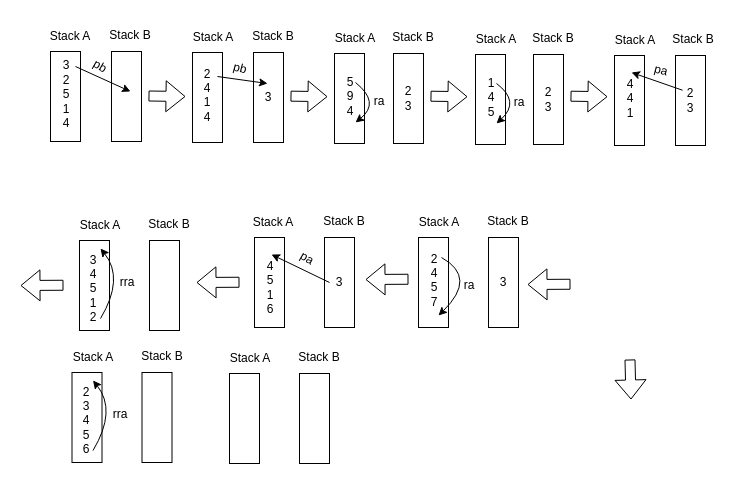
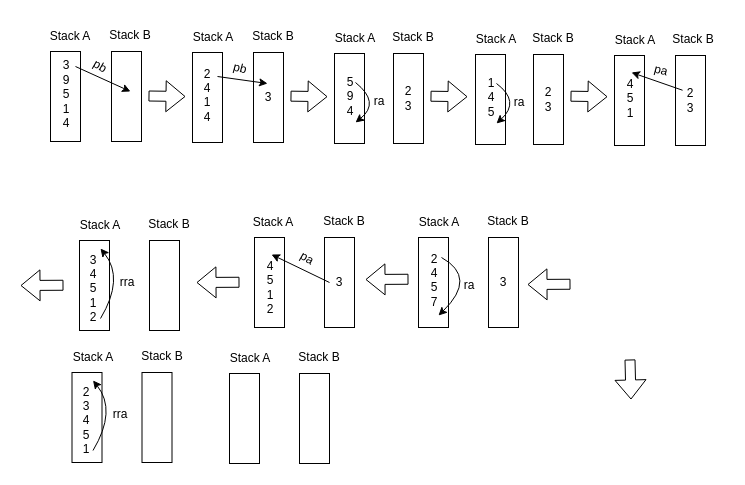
  <mxCell id="0" />
  <mxCell id="1" parent="0" />
  <mxCell id="2" value="" style="rounded=0;whiteSpace=wrap;html=1;" vertex="1" parent="1"><mxGeometry x="50" y="51" width="30" height="90" as="geometry" /></mxCell>
  <mxCell id="3" value="Stack A" style="text;html=1;align=center;verticalAlign=middle;whiteSpace=wrap;rounded=0;" vertex="1" parent="1"><mxGeometry x="40" y="21" width="60" height="30" as="geometry" /></mxCell>
  <mxCell id="4" value="Stack B" style="text;html=1;align=center;verticalAlign=middle;whiteSpace=wrap;rounded=0;" vertex="1" parent="1"><mxGeometry x="100" y="20" width="60" height="30" as="geometry" /></mxCell>
- <mxCell id="5" value="3&lt;div&gt;2&lt;/div&gt;&lt;div&gt;5&lt;/div&gt;&lt;div&gt;1&lt;/div&gt;&lt;div&gt;4&lt;/div&gt;&lt;div&gt;&lt;br&gt;&lt;/div&gt;" style="text;html=1;align=center;verticalAlign=middle;whiteSpace=wrap;rounded=0;" vertex="1" parent="1"><mxGeometry x="51" y="63" width="30" height="76" as="geometry" /></mxCell>
+ <mxCell id="5" value="3&lt;div&gt;9&lt;/div&gt;&lt;div&gt;5&lt;/div&gt;&lt;div&gt;1&lt;/div&gt;&lt;div&gt;4&lt;/div&gt;&lt;div&gt;&lt;br&gt;&lt;/div&gt;" style="text;html=1;align=center;verticalAlign=middle;whiteSpace=wrap;rounded=0;" vertex="1" parent="1"><mxGeometry x="51" y="63" width="30" height="76" as="geometry" /></mxCell>
  <mxCell id="6" value="" style="rounded=0;whiteSpace=wrap;html=1;" vertex="1" parent="1"><mxGeometry x="111" y="51" width="30" height="90" as="geometry" /></mxCell>
  <mxCell id="7" value="" style="shape=flexArrow;endArrow=classic;html=1;rounded=0;" edge="1" parent="1"><mxGeometry width="50" height="50" relative="1" as="geometry"><mxPoint x="148" y="95.5" as="sourcePoint" /><mxPoint x="185" y="96" as="targetPoint" /></mxGeometry></mxCell>
  <mxCell id="8" value="pb" style="text;html=1;align=center;verticalAlign=middle;whiteSpace=wrap;rounded=0;rotation=30;" vertex="1" parent="1"><mxGeometry x="70" y="51" width="60" height="30" as="geometry" /></mxCell>
  <mxCell id="9" value="" style="rounded=0;whiteSpace=wrap;html=1;" vertex="1" parent="1"><mxGeometry x="192" y="52" width="30" height="90" as="geometry" /></mxCell>
  <mxCell id="10" value="Stack A" style="text;html=1;align=center;verticalAlign=middle;whiteSpace=wrap;rounded=0;" vertex="1" parent="1"><mxGeometry x="183" y="22" width="60" height="30" as="geometry" /></mxCell>
  <mxCell id="11" value="Stack B" style="text;html=1;align=center;verticalAlign=middle;whiteSpace=wrap;rounded=0;" vertex="1" parent="1"><mxGeometry x="243" y="21" width="60" height="30" as="geometry" /></mxCell>
  <mxCell id="12" value="&lt;span style=&quot;background-color: transparent; color: light-dark(rgb(0, 0, 0), rgb(255, 255, 255));&quot;&gt;2&lt;/span&gt;&lt;div&gt;4&lt;/div&gt;&lt;div&gt;1&lt;/div&gt;&lt;div&gt;4&lt;/div&gt;&lt;div&gt;&lt;br&gt;&lt;/div&gt;" style="text;html=1;align=center;verticalAlign=middle;whiteSpace=wrap;rounded=0;" vertex="1" parent="1"><mxGeometry x="192" y="64" width="30" height="76" as="geometry" /></mxCell>
  <mxCell id="13" value="" style="rounded=0;whiteSpace=wrap;html=1;" vertex="1" parent="1"><mxGeometry x="253" y="52" width="30" height="90" as="geometry" /></mxCell>
  <mxCell id="14" value="3" style="text;html=1;align=center;verticalAlign=middle;whiteSpace=wrap;rounded=0;" vertex="1" parent="1"><mxGeometry x="258" y="82" width="20" height="30" as="geometry" /></mxCell>
  <mxCell id="15" value="" style="endArrow=classic;html=1;rounded=0;" edge="1" parent="1"><mxGeometry width="50" height="50" relative="1" as="geometry"><mxPoint x="75" y="66" as="sourcePoint" /><mxPoint x="130" y="91" as="targetPoint" /></mxGeometry></mxCell>
  <mxCell id="16" value="" style="endArrow=classic;html=1;rounded=0;entryX=1;entryY=0.75;entryDx=0;entryDy=0;" edge="1" parent="1" target="17"><mxGeometry width="50" height="50" relative="1" as="geometry"><mxPoint x="217" y="76" as="sourcePoint" /><mxPoint x="274.2" y="85.21" as="targetPoint" /></mxGeometry></mxCell>
  <mxCell id="17" value="pb" style="text;html=1;align=center;verticalAlign=middle;whiteSpace=wrap;rounded=0;rotation=15;" vertex="1" parent="1"><mxGeometry x="210" y="53" width="60" height="30" as="geometry" /></mxCell>
  <mxCell id="18" value="" style="rounded=0;whiteSpace=wrap;html=1;" vertex="1" parent="1"><mxGeometry x="334" y="53" width="30" height="90" as="geometry" /></mxCell>
  <mxCell id="19" value="Stack A" style="text;html=1;align=center;verticalAlign=middle;whiteSpace=wrap;rounded=0;" vertex="1" parent="1"><mxGeometry x="325" y="23" width="60" height="30" as="geometry" /></mxCell>
  <mxCell id="20" value="Stack B" style="text;html=1;align=center;verticalAlign=middle;whiteSpace=wrap;rounded=0;" vertex="1" parent="1"><mxGeometry x="383" y="22" width="60" height="30" as="geometry" /></mxCell>
  <mxCell id="21" value="&lt;span style=&quot;background-color: transparent; color: light-dark(rgb(0, 0, 0), rgb(255, 255, 255));&quot;&gt;5&lt;/span&gt;&lt;div&gt;9&lt;/div&gt;&lt;div&gt;4&lt;/div&gt;&lt;div&gt;&lt;br&gt;&lt;/div&gt;" style="text;html=1;align=center;verticalAlign=middle;whiteSpace=wrap;rounded=0;" vertex="1" parent="1"><mxGeometry x="335" y="65" width="30" height="76" as="geometry" /></mxCell>
  <mxCell id="22" value="" style="rounded=0;whiteSpace=wrap;html=1;" vertex="1" parent="1"><mxGeometry x="393" y="53" width="30" height="90" as="geometry" /></mxCell>
  <mxCell id="23" value="2&lt;div&gt;3&lt;/div&gt;" style="text;html=1;align=center;verticalAlign=middle;whiteSpace=wrap;rounded=0;" vertex="1" parent="1"><mxGeometry x="398" y="83" width="20" height="30" as="geometry" /></mxCell>
  <mxCell id="24" value="" style="curved=1;endArrow=classic;html=1;rounded=0;" edge="1" parent="1"><mxGeometry width="50" height="50" relative="1" as="geometry"><mxPoint x="355" y="82" as="sourcePoint" /><mxPoint x="355" y="122" as="targetPoint" /><Array as="points"><mxPoint x="380" y="102" /></Array></mxGeometry></mxCell>
  <mxCell id="25" value="ra" style="text;html=1;align=center;verticalAlign=middle;whiteSpace=wrap;rounded=0;" vertex="1" parent="1"><mxGeometry x="349" y="86" width="60" height="30" as="geometry" /></mxCell>
  <mxCell id="26" value="" style="rounded=0;whiteSpace=wrap;html=1;" vertex="1" parent="1"><mxGeometry x="475" y="54" width="30" height="90" as="geometry" /></mxCell>
  <mxCell id="27" value="Stack A" style="text;html=1;align=center;verticalAlign=middle;whiteSpace=wrap;rounded=0;" vertex="1" parent="1"><mxGeometry x="466" y="24" width="60" height="30" as="geometry" /></mxCell>
  <mxCell id="28" value="Stack B" style="text;html=1;align=center;verticalAlign=middle;whiteSpace=wrap;rounded=0;" vertex="1" parent="1"><mxGeometry x="523" y="23" width="60" height="30" as="geometry" /></mxCell>
  <mxCell id="29" value="&lt;span style=&quot;background-color: transparent; color: light-dark(rgb(0, 0, 0), rgb(255, 255, 255));&quot;&gt;1&lt;/span&gt;&lt;div data-l-s=&quot;14385&quot;&gt;4&lt;/div&gt;&lt;div&gt;5&lt;/div&gt;" style="text;html=1;align=center;verticalAlign=middle;whiteSpace=wrap;rounded=0;" vertex="1" parent="1"><mxGeometry x="476" y="59" width="30" height="76" as="geometry" /></mxCell>
  <mxCell id="30" value="" style="rounded=0;whiteSpace=wrap;html=1;" vertex="1" parent="1"><mxGeometry x="533" y="54" width="30" height="90" as="geometry" /></mxCell>
  <mxCell id="31" value="" style="shape=flexArrow;endArrow=classic;html=1;rounded=0;" edge="1" parent="1"><mxGeometry width="50" height="50" relative="1" as="geometry"><mxPoint x="629.5" y="359" as="sourcePoint" /><mxPoint x="630.5" y="399" as="targetPoint" /></mxGeometry></mxCell>
  <mxCell id="32" value="2&lt;div&gt;3&lt;/div&gt;" style="text;html=1;align=center;verticalAlign=middle;whiteSpace=wrap;rounded=0;" vertex="1" parent="1"><mxGeometry x="538" y="84" width="20" height="30" as="geometry" /></mxCell>
  <mxCell id="33" value="" style="curved=1;endArrow=classic;html=1;rounded=0;" edge="1" parent="1"><mxGeometry width="50" height="50" relative="1" as="geometry"><mxPoint x="496" y="83" as="sourcePoint" /><mxPoint x="496" y="123" as="targetPoint" /><Array as="points"><mxPoint x="520" y="101" /></Array></mxGeometry></mxCell>
  <mxCell id="34" value="ra" style="text;html=1;align=center;verticalAlign=middle;whiteSpace=wrap;rounded=0;" vertex="1" parent="1"><mxGeometry x="489" y="87" width="60" height="30" as="geometry" /></mxCell>
  <mxCell id="35" value="" style="rounded=0;whiteSpace=wrap;html=1;" vertex="1" parent="1"><mxGeometry x="614" y="55" width="30" height="90" as="geometry" /></mxCell>
  <mxCell id="36" value="Stack A" style="text;html=1;align=center;verticalAlign=middle;whiteSpace=wrap;rounded=0;" vertex="1" parent="1"><mxGeometry x="605" y="25" width="60" height="30" as="geometry" /></mxCell>
  <mxCell id="37" value="Stack B" style="text;html=1;align=center;verticalAlign=middle;whiteSpace=wrap;rounded=0;" vertex="1" parent="1"><mxGeometry x="663" y="24" width="60" height="30" as="geometry" /></mxCell>
- <mxCell id="38" value="4&lt;div&gt;4&lt;/div&gt;&lt;div&gt;1&lt;br&gt;&lt;div&gt;&lt;br&gt;&lt;/div&gt;&lt;/div&gt;" style="text;html=1;align=center;verticalAlign=middle;whiteSpace=wrap;rounded=0;" vertex="1" parent="1"><mxGeometry x="615" y="67" width="30" height="76" as="geometry" /></mxCell>
+ <mxCell id="38" value="4&lt;div&gt;5&lt;/div&gt;&lt;div&gt;1&lt;br&gt;&lt;div&gt;&lt;br&gt;&lt;/div&gt;&lt;/div&gt;" style="text;html=1;align=center;verticalAlign=middle;whiteSpace=wrap;rounded=0;" vertex="1" parent="1"><mxGeometry x="615" y="67" width="30" height="76" as="geometry" /></mxCell>
  <mxCell id="39" value="" style="rounded=0;whiteSpace=wrap;html=1;" vertex="1" parent="1"><mxGeometry x="675" y="55" width="30" height="90" as="geometry" /></mxCell>
  <mxCell id="40" value="2&lt;div&gt;3&lt;/div&gt;" style="text;html=1;align=center;verticalAlign=middle;whiteSpace=wrap;rounded=0;" vertex="1" parent="1"><mxGeometry x="680" y="85" width="20" height="30" as="geometry" /></mxCell>
  <mxCell id="41" value="" style="endArrow=classic;html=1;rounded=0;exitX=0.103;exitY=0.158;exitDx=0;exitDy=0;exitPerimeter=0;" edge="1" parent="1" source="40"><mxGeometry width="50" height="50" relative="1" as="geometry"><mxPoint x="693" y="93" as="sourcePoint" /><mxPoint x="631" y="72" as="targetPoint" /></mxGeometry></mxCell>
  <mxCell id="42" value="pa" style="text;html=1;align=center;verticalAlign=middle;whiteSpace=wrap;rounded=0;rotation=15;" vertex="1" parent="1"><mxGeometry x="631" y="55" width="60" height="30" as="geometry" /></mxCell>
  <mxCell id="43" value="" style="rounded=0;whiteSpace=wrap;html=1;" vertex="1" parent="1"><mxGeometry x="418" y="237" width="30" height="90" as="geometry" /></mxCell>
  <mxCell id="44" value="Stack A" style="text;html=1;align=center;verticalAlign=middle;whiteSpace=wrap;rounded=0;" vertex="1" parent="1"><mxGeometry x="409" y="207" width="60" height="30" as="geometry" /></mxCell>
  <mxCell id="45" value="Stack B" style="text;html=1;align=center;verticalAlign=middle;whiteSpace=wrap;rounded=0;" vertex="1" parent="1"><mxGeometry x="478" y="206" width="60" height="30" as="geometry" /></mxCell>
  <mxCell id="46" value="&lt;span style=&quot;background-color: transparent; color: light-dark(rgb(0, 0, 0), rgb(255, 255, 255));&quot;&gt;2&lt;/span&gt;&lt;div&gt;4&lt;/div&gt;&lt;div&gt;5&lt;/div&gt;&lt;div&gt;7&lt;br&gt;&lt;div&gt;&lt;br&gt;&lt;/div&gt;&lt;/div&gt;" style="text;html=1;align=center;verticalAlign=middle;whiteSpace=wrap;rounded=0;" vertex="1" parent="1"><mxGeometry x="419" y="249" width="30" height="76" as="geometry" /></mxCell>
  <mxCell id="47" value="" style="rounded=0;whiteSpace=wrap;html=1;" vertex="1" parent="1"><mxGeometry x="488" y="237" width="30" height="90" as="geometry" /></mxCell>
  <mxCell id="48" value="" style="shape=flexArrow;endArrow=classic;html=1;rounded=0;" edge="1" parent="1"><mxGeometry width="50" height="50" relative="1" as="geometry"><mxPoint x="570" y="283.75" as="sourcePoint" /><mxPoint x="527" y="284" as="targetPoint" /></mxGeometry></mxCell>
  <mxCell id="49" value="&lt;div&gt;3&lt;/div&gt;" style="text;html=1;align=center;verticalAlign=middle;whiteSpace=wrap;rounded=0;" vertex="1" parent="1"><mxGeometry x="493" y="267" width="20" height="30" as="geometry" /></mxCell>
  <mxCell id="50" value="" style="curved=1;endArrow=classic;html=1;rounded=0;entryX=0.533;entryY=0.908;entryDx=0;entryDy=0;entryPerimeter=0;" edge="1" parent="1"><mxGeometry width="50" height="50" relative="1" as="geometry"><mxPoint x="441" y="257" as="sourcePoint" /><mxPoint x="437.99" y="315.008" as="targetPoint" /><Array as="points"><mxPoint x="477" y="277" /></Array></mxGeometry></mxCell>
  <mxCell id="51" value="ra" style="text;html=1;align=center;verticalAlign=middle;whiteSpace=wrap;rounded=0;" vertex="1" parent="1"><mxGeometry x="439" y="270" width="60" height="30" as="geometry" /></mxCell>
  <mxCell id="52" value="" style="rounded=0;whiteSpace=wrap;html=1;" vertex="1" parent="1"><mxGeometry x="254" y="237" width="30" height="90" as="geometry" /></mxCell>
  <mxCell id="53" value="Stack A" style="text;html=1;align=center;verticalAlign=middle;whiteSpace=wrap;rounded=0;" vertex="1" parent="1"><mxGeometry x="243" y="207" width="60" height="30" as="geometry" /></mxCell>
  <mxCell id="54" value="Stack B" style="text;html=1;align=center;verticalAlign=middle;whiteSpace=wrap;rounded=0;" vertex="1" parent="1"><mxGeometry x="314" y="206" width="60" height="30" as="geometry" /></mxCell>
- <mxCell id="55" value="&lt;div&gt;&lt;div&gt;4&lt;/div&gt;&lt;/div&gt;&lt;div&gt;5&lt;/div&gt;&lt;div&gt;1&lt;/div&gt;&lt;div&gt;6&lt;/div&gt;" style="text;html=1;align=center;verticalAlign=middle;whiteSpace=wrap;rounded=0;" vertex="1" parent="1"><mxGeometry x="255" y="249" width="30" height="76" as="geometry" /></mxCell>
+ <mxCell id="55" value="&lt;div&gt;&lt;div&gt;4&lt;/div&gt;&lt;/div&gt;&lt;div&gt;5&lt;/div&gt;&lt;div&gt;1&lt;/div&gt;&lt;div&gt;2&lt;/div&gt;" style="text;html=1;align=center;verticalAlign=middle;whiteSpace=wrap;rounded=0;" vertex="1" parent="1"><mxGeometry x="255" y="249" width="30" height="76" as="geometry" /></mxCell>
  <mxCell id="56" value="" style="rounded=0;whiteSpace=wrap;html=1;" vertex="1" parent="1"><mxGeometry x="324" y="237" width="30" height="90" as="geometry" /></mxCell>
  <mxCell id="57" value="3" style="text;html=1;align=center;verticalAlign=middle;whiteSpace=wrap;rounded=0;" vertex="1" parent="1"><mxGeometry x="329" y="267" width="20" height="30" as="geometry" /></mxCell>
  <mxCell id="58" value="" style="endArrow=classic;html=1;rounded=0;exitX=0;exitY=0.5;exitDx=0;exitDy=0;" edge="1" parent="1" source="57"><mxGeometry width="50" height="50" relative="1" as="geometry"><mxPoint x="333" y="275" as="sourcePoint" /><mxPoint x="271" y="254" as="targetPoint" /></mxGeometry></mxCell>
  <mxCell id="59" value="pa" style="text;html=1;align=center;verticalAlign=middle;whiteSpace=wrap;rounded=0;rotation=30;" vertex="1" parent="1"><mxGeometry x="277" y="243" width="60" height="30" as="geometry" /></mxCell>
  <mxCell id="60" value="" style="shape=flexArrow;endArrow=classic;html=1;rounded=0;" edge="1" parent="1"><mxGeometry width="50" height="50" relative="1" as="geometry"><mxPoint x="239" y="281.75" as="sourcePoint" /><mxPoint x="196" y="282" as="targetPoint" /></mxGeometry></mxCell>
  <mxCell id="61" value="" style="shape=flexArrow;endArrow=classic;html=1;rounded=0;" edge="1" parent="1"><mxGeometry width="50" height="50" relative="1" as="geometry"><mxPoint x="408" y="278.75" as="sourcePoint" /><mxPoint x="365" y="279" as="targetPoint" /></mxGeometry></mxCell>
  <mxCell id="62" value="" style="rounded=0;whiteSpace=wrap;html=1;" vertex="1" parent="1"><mxGeometry x="79" y="240" width="30" height="90" as="geometry" /></mxCell>
  <mxCell id="63" value="Stack A" style="text;html=1;align=center;verticalAlign=middle;whiteSpace=wrap;rounded=0;" vertex="1" parent="1"><mxGeometry x="70" y="210" width="60" height="30" as="geometry" /></mxCell>
  <mxCell id="64" value="Stack B" style="text;html=1;align=center;verticalAlign=middle;whiteSpace=wrap;rounded=0;" vertex="1" parent="1"><mxGeometry x="139" y="209" width="60" height="30" as="geometry" /></mxCell>
  <mxCell id="65" value="&lt;div&gt;&lt;div&gt;3&lt;/div&gt;&lt;/div&gt;&lt;div&gt;4&lt;/div&gt;&lt;div&gt;5&lt;/div&gt;&lt;div&gt;1&lt;/div&gt;&lt;div&gt;2&lt;/div&gt;" style="text;html=1;align=center;verticalAlign=middle;whiteSpace=wrap;rounded=0;" vertex="1" parent="1"><mxGeometry x="78" y="250" width="30" height="76" as="geometry" /></mxCell>
  <mxCell id="66" value="" style="rounded=0;whiteSpace=wrap;html=1;" vertex="1" parent="1"><mxGeometry x="149" y="240" width="30" height="90" as="geometry" /></mxCell>
  <mxCell id="67" value="" style="shape=flexArrow;endArrow=classic;html=1;rounded=0;" edge="1" parent="1"><mxGeometry width="50" height="50" relative="1" as="geometry"><mxPoint x="63" y="284.75" as="sourcePoint" /><mxPoint x="20" y="285" as="targetPoint" /></mxGeometry></mxCell>
  <mxCell id="68" value="" style="curved=1;endArrow=classic;html=1;rounded=0;" edge="1" parent="1"><mxGeometry width="50" height="50" relative="1" as="geometry"><mxPoint x="100" y="318" as="sourcePoint" /><mxPoint x="100" y="248" as="targetPoint" /><Array as="points"><mxPoint x="124" y="278" /></Array></mxGeometry></mxCell>
  <mxCell id="69" value="rra" style="text;html=1;align=center;verticalAlign=middle;whiteSpace=wrap;rounded=0;" vertex="1" parent="1"><mxGeometry x="97" y="267" width="60" height="30" as="geometry" /></mxCell>
  <mxCell id="70" value="" style="rounded=0;whiteSpace=wrap;html=1;" vertex="1" parent="1"><mxGeometry x="71.5" y="372" width="30" height="90" as="geometry" /></mxCell>
  <mxCell id="71" value="Stack A" style="text;html=1;align=center;verticalAlign=middle;whiteSpace=wrap;rounded=0;" vertex="1" parent="1"><mxGeometry x="62.5" y="342" width="60" height="30" as="geometry" /></mxCell>
  <mxCell id="72" value="Stack B" style="text;html=1;align=center;verticalAlign=middle;whiteSpace=wrap;rounded=0;" vertex="1" parent="1"><mxGeometry x="131.5" y="341" width="60" height="30" as="geometry" /></mxCell>
- <mxCell id="73" value="&lt;div&gt;&lt;div data-l-s=&quot;68805&quot;&gt;2&lt;/div&gt;&lt;div data-l-s=&quot;68805&quot;&gt;3&lt;/div&gt;&lt;/div&gt;&lt;div&gt;4&lt;/div&gt;&lt;div&gt;5&lt;/div&gt;&lt;div&gt;6&lt;/div&gt;" style="text;html=1;align=center;verticalAlign=middle;whiteSpace=wrap;rounded=0;" vertex="1" parent="1"><mxGeometry x="70.5" y="382" width="30" height="76" as="geometry" /></mxCell>
+ <mxCell id="73" value="&lt;div&gt;&lt;div data-l-s=&quot;68805&quot;&gt;2&lt;/div&gt;&lt;div data-l-s=&quot;68805&quot;&gt;3&lt;/div&gt;&lt;/div&gt;&lt;div&gt;4&lt;/div&gt;&lt;div&gt;5&lt;/div&gt;&lt;div&gt;1&lt;/div&gt;" style="text;html=1;align=center;verticalAlign=middle;whiteSpace=wrap;rounded=0;" vertex="1" parent="1"><mxGeometry x="70.5" y="382" width="30" height="76" as="geometry" /></mxCell>
  <mxCell id="74" value="" style="rounded=0;whiteSpace=wrap;html=1;" vertex="1" parent="1"><mxGeometry x="141.5" y="372" width="30" height="90" as="geometry" /></mxCell>
  <mxCell id="75" value="" style="curved=1;endArrow=classic;html=1;rounded=0;" edge="1" parent="1"><mxGeometry width="50" height="50" relative="1" as="geometry"><mxPoint x="92.5" y="450" as="sourcePoint" /><mxPoint x="92.5" y="380" as="targetPoint" /><Array as="points"><mxPoint x="116.5" y="410" /></Array></mxGeometry></mxCell>
  <mxCell id="76" value="rra" style="text;html=1;align=center;verticalAlign=middle;whiteSpace=wrap;rounded=0;" vertex="1" parent="1"><mxGeometry x="89.5" y="399" width="60" height="30" as="geometry" /></mxCell>
  <mxCell id="77" value="" style="rounded=0;whiteSpace=wrap;html=1;" vertex="1" parent="1"><mxGeometry x="229" y="373" width="30" height="90" as="geometry" /></mxCell>
  <mxCell id="78" value="Stack A" style="text;html=1;align=center;verticalAlign=middle;whiteSpace=wrap;rounded=0;" vertex="1" parent="1"><mxGeometry x="220" y="343" width="60" height="30" as="geometry" /></mxCell>
  <mxCell id="79" value="Stack B" style="text;html=1;align=center;verticalAlign=middle;whiteSpace=wrap;rounded=0;" vertex="1" parent="1"><mxGeometry x="289" y="342" width="60" height="30" as="geometry" /></mxCell>
  <mxCell id="80" value="" style="rounded=0;whiteSpace=wrap;html=1;" vertex="1" parent="1"><mxGeometry x="299" y="373" width="30" height="90" as="geometry" /></mxCell>
  <mxCell id="81" value="" style="shape=flexArrow;endArrow=classic;html=1;rounded=0;" edge="1" parent="1"><mxGeometry width="50" height="50" relative="1" as="geometry"><mxPoint x="290" y="95.66" as="sourcePoint" /><mxPoint x="327" y="96.16" as="targetPoint" /></mxGeometry></mxCell>
  <mxCell id="82" value="" style="shape=flexArrow;endArrow=classic;html=1;rounded=0;" edge="1" parent="1"><mxGeometry width="50" height="50" relative="1" as="geometry"><mxPoint x="430" y="95.71" as="sourcePoint" /><mxPoint x="467" y="96.21" as="targetPoint" /></mxGeometry></mxCell>
  <mxCell id="83" value="" style="shape=flexArrow;endArrow=classic;html=1;rounded=0;" edge="1" parent="1"><mxGeometry width="50" height="50" relative="1" as="geometry"><mxPoint x="570" y="95.7" as="sourcePoint" /><mxPoint x="607" y="96.2" as="targetPoint" /></mxGeometry></mxCell>
